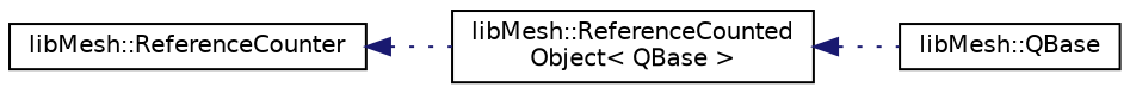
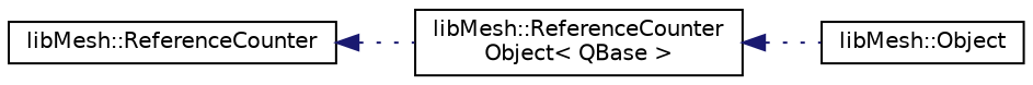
  digraph {
    rankdir=LR
    node [color=black fillcolor=white fontname=Helvetica fontsize=10 shape=record style=filled]
    edge [color=midnightblue dir=back fontname=Helvetica fontsize=10 labelfontname=Helvetica labelfontsize=10 style=dotted]
-   n1 [height=0.2 label="libMesh::QBase" width=0.4]
-   n2 [height=0.2 label="libMesh::ReferenceCounted\lObject\< QBase \>" width=0.4]
+   n1 [height=0.2 label="libMesh::Object" width=0.4]
+   n2 [height=0.2 label="libMesh::ReferenceCounter\lObject\< QBase \>" width=0.4]
    n3 [height=0.2 label="libMesh::ReferenceCounter" width=0.4]
    n2 -> n1
    n3 -> n2
  }
